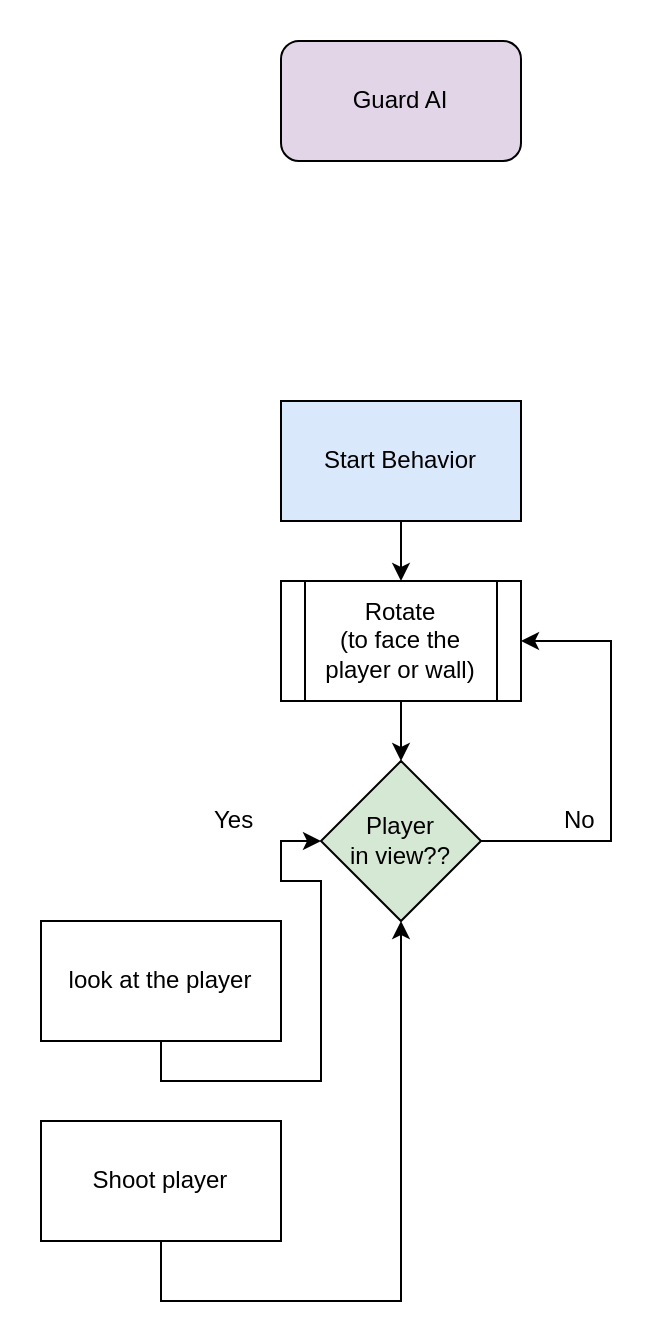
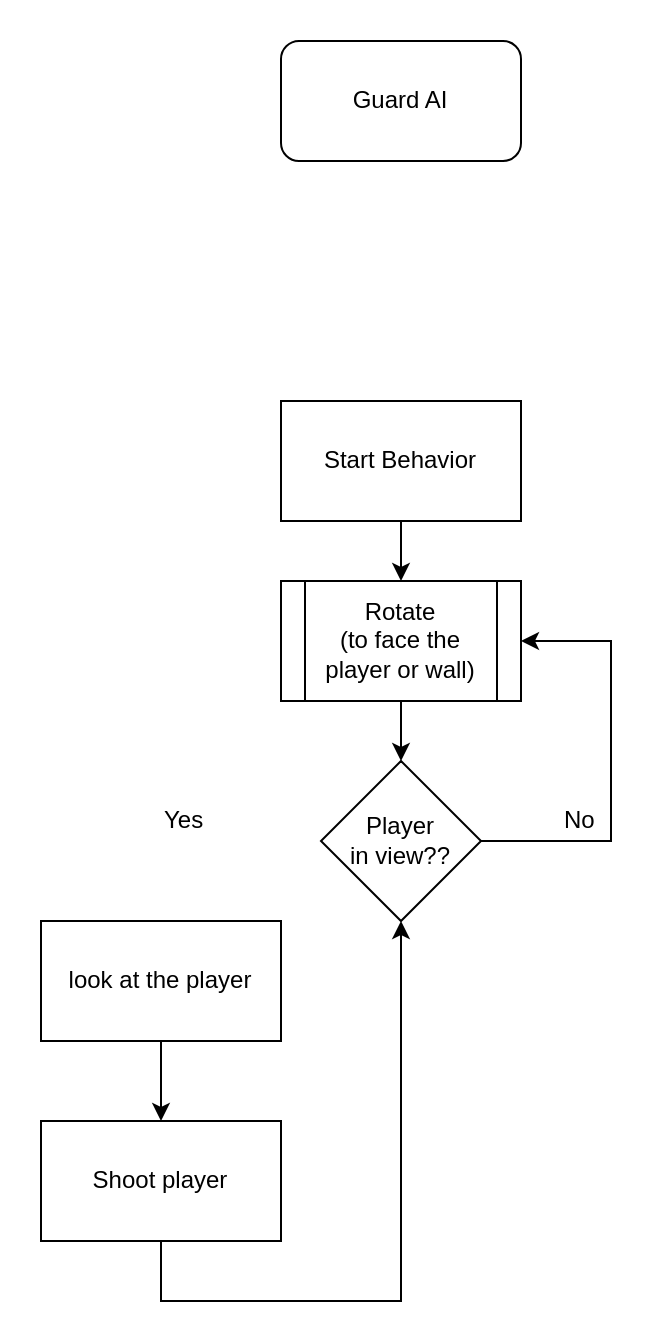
  <mxCell id="0" />
  <mxCell id="1" parent="0" />
- <mxCell id="2" value="Guard AI" style="rounded=1;whiteSpace=wrap;html=1;fillColor=#e1d5e7;" vertex="1" parent="1"><mxGeometry x="140" y="20" width="120" height="60" as="geometry" /></mxCell>
+ <mxCell id="2" value="Guard AI" style="rounded=1;whiteSpace=wrap;html=1;" vertex="1" parent="1"><mxGeometry x="140" y="20" width="120" height="60" as="geometry" /></mxCell>
  <mxCell id="3" style="edgeStyle=orthogonalEdgeStyle;rounded=0;orthogonalLoop=1;jettySize=auto;html=1;exitX=0.5;exitY=1;exitDx=0;exitDy=0;entryX=0.5;entryY=0;entryDx=0;entryDy=0;" edge="1" parent="1" source="4" target="6"><mxGeometry relative="1" as="geometry"><mxPoint x="200" y="375" as="targetPoint" /></mxGeometry></mxCell>
- <mxCell id="4" value="Start Behavior" style="rounded=0;whiteSpace=wrap;html=1;fillColor=#dae8fc;" vertex="1" parent="1"><mxGeometry x="140" y="200" width="120" height="60" as="geometry" /></mxCell>
+ <mxCell id="4" value="Start Behavior" style="rounded=0;whiteSpace=wrap;html=1;" vertex="1" parent="1"><mxGeometry x="140" y="200" width="120" height="60" as="geometry" /></mxCell>
  <mxCell id="5" style="edgeStyle=orthogonalEdgeStyle;rounded=0;orthogonalLoop=1;jettySize=auto;html=1;exitX=0.5;exitY=1;exitDx=0;exitDy=0;" edge="1" parent="1" source="6" target="8"><mxGeometry relative="1" as="geometry" /></mxCell>
  <mxCell id="6" value="Rotate&lt;br&gt;(to face the player or wall)" style="shape=process;whiteSpace=wrap;html=1;backgroundOutline=1;" vertex="1" parent="1"><mxGeometry x="140" y="290" width="120" height="60" as="geometry" /></mxCell>
  <mxCell id="7" style="edgeStyle=orthogonalEdgeStyle;rounded=0;orthogonalLoop=1;jettySize=auto;html=1;exitX=1;exitY=0.5;exitDx=0;exitDy=0;entryX=1;entryY=0.5;entryDx=0;entryDy=0;" edge="1" parent="1" source="8" target="6"><mxGeometry relative="1" as="geometry"><mxPoint x="305" y="320" as="targetPoint" /><Array as="points"><mxPoint x="305" y="420" /><mxPoint x="305" y="320" /></Array></mxGeometry></mxCell>
- <mxCell id="8" value="Player&lt;br&gt;in view??" style="rhombus;whiteSpace=wrap;html=1;fillColor=#d5e8d4;" vertex="1" parent="1"><mxGeometry x="160" y="380" width="80" height="80" as="geometry" /></mxCell>
- <mxCell id="9" style="edgeStyle=orthogonalEdgeStyle;rounded=0;orthogonalLoop=1;jettySize=auto;html=1;exitX=0.5;exitY=1;exitDx=0;exitDy=0;" edge="1" parent="1" source="10" target="8"><mxGeometry relative="1" as="geometry" /></mxCell>
+ <mxCell id="8" value="Player&lt;br&gt;in view??" style="rhombus;whiteSpace=wrap;html=1;" vertex="1" parent="1"><mxGeometry x="160" y="380" width="80" height="80" as="geometry" /></mxCell>
+ <mxCell id="9" style="edgeStyle=orthogonalEdgeStyle;rounded=0;orthogonalLoop=1;jettySize=auto;html=1;exitX=0.5;exitY=1;exitDx=0;exitDy=0;entryX=0.5;entryY=0;entryDx=0;entryDy=0;" edge="1" parent="1" source="10" target="13"><mxGeometry relative="1" as="geometry" /></mxCell>
  <mxCell id="10" value="look at the player" style="rounded=0;whiteSpace=wrap;html=1;" vertex="1" parent="1"><mxGeometry x="20" y="460" width="120" height="60" as="geometry" /></mxCell>
- <mxCell id="11" value="Yes" style="text;html=1;resizable=0;points=[];autosize=1;align=left;verticalAlign=top;spacingTop=-4;" vertex="1" parent="1"><mxGeometry x="105" y="400" width="40" height="20" as="geometry" /></mxCell>
+ <mxCell id="11" value="Yes" style="text;html=1;resizable=0;points=[];autosize=1;align=left;verticalAlign=top;spacingTop=-4;" vertex="1" parent="1"><mxGeometry x="80" y="400" width="40" height="20" as="geometry" /></mxCell>
  <mxCell id="12" style="edgeStyle=orthogonalEdgeStyle;rounded=0;orthogonalLoop=1;jettySize=auto;html=1;exitX=0.5;exitY=1;exitDx=0;exitDy=0;entryX=0.5;entryY=1;entryDx=0;entryDy=0;" edge="1" parent="1" source="13" target="8"><mxGeometry relative="1" as="geometry"><Array as="points"><mxPoint x="80" y="650" /><mxPoint x="200" y="650" /></Array></mxGeometry></mxCell>
  <mxCell id="13" value="Shoot player" style="rounded=0;whiteSpace=wrap;html=1;" vertex="1" parent="1"><mxGeometry x="20" y="560" width="120" height="60" as="geometry" /></mxCell>
  <mxCell id="14" value="No" style="text;html=1;resizable=0;points=[];autosize=1;align=left;verticalAlign=top;spacingTop=-4;" vertex="1" parent="1"><mxGeometry x="280" y="400" width="30" height="20" as="geometry" /></mxCell>
